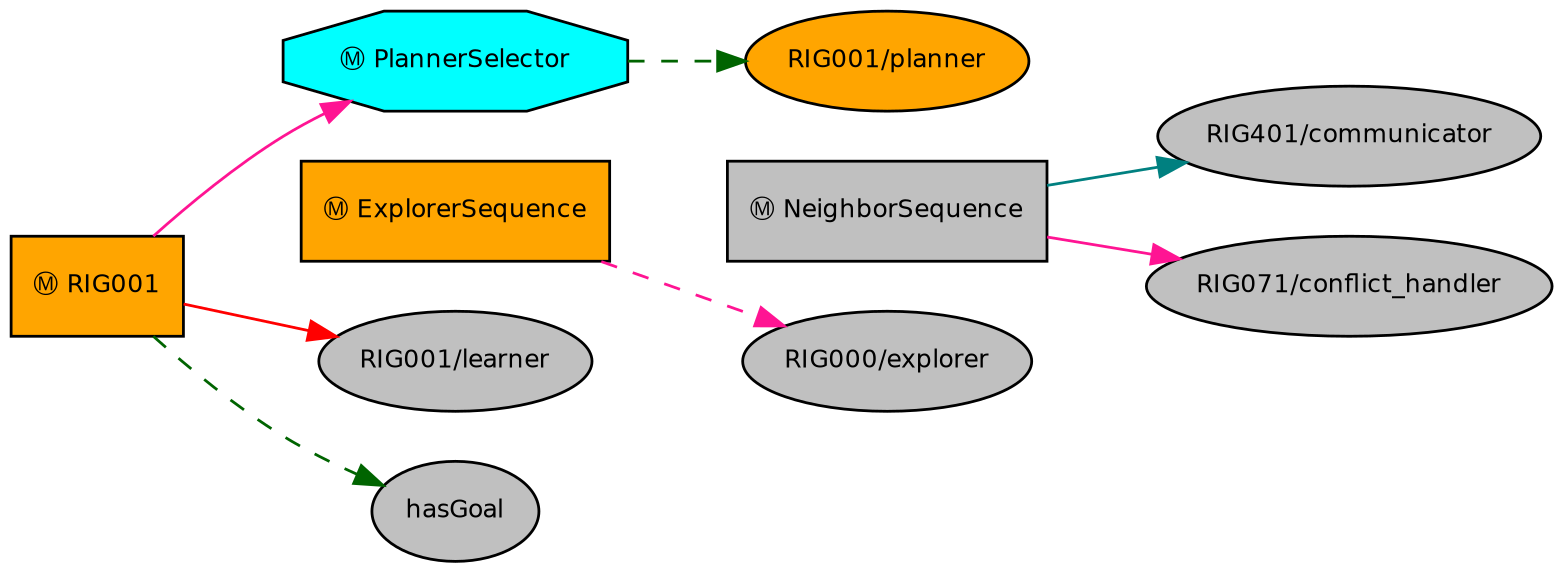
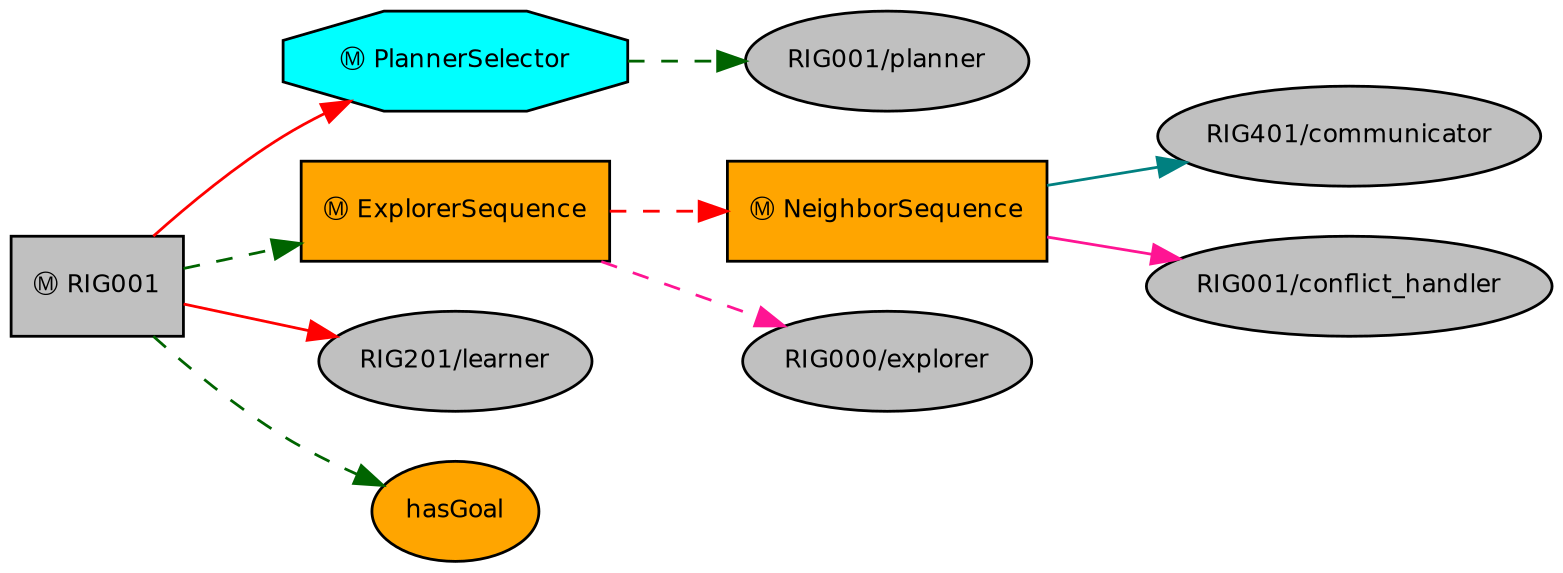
  digraph {
    fontname="DejaVu Sans"
    ordering=out
    rankdir=LR
    node [fillcolor=gray fontcolor=black fontname="DejaVu Sans" fontsize=9 shape=ellipse style=filled]
    edge [color=red fontname="DejaVu Sans" style=dashed]
-   n1 [fillcolor=orange label="Ⓜ RIG001" shape=box]
+   n1 [label="Ⓜ RIG001" shape=box]
    n2 [fillcolor=cyan label="Ⓜ PlannerSelector" shape=octagon]
    n3 [fillcolor=orange label="Ⓜ ExplorerSequence" shape=box]
-   n4 [label="RIG001/learner"]
-   n5 [label=hasGoal]
-   n6 [fillcolor=orange label="RIG001/planner"]
-   n7 [label="Ⓜ NeighborSequence" shape=box]
+   n4 [label="RIG201/learner"]
+   n5 [fillcolor=orange label=hasGoal]
+   n6 [label="RIG001/planner"]
+   n7 [fillcolor=orange label="Ⓜ NeighborSequence" shape=box]
    n8 [label="RIG000/explorer"]
    n9 [label="RIG401/communicator"]
-   n10 [label="RIG071/conflict_handler"]
-   n1 -> n2 [color=deeppink style=solid]
+   n10 [label="RIG001/conflict_handler"]
+   n1 -> n2 [style=solid]
+   n1 -> n3 [color=darkgreen]
    n1 -> n4 [style=solid]
    n1 -> n5 [color=darkgreen]
    n2 -> n6 [color=darkgreen]
+   n3 -> n7
    n3 -> n8 [color=deeppink]
    n7 -> n9 [color=teal style=solid]
    n7 -> n10 [color=deeppink style=solid]
  }
